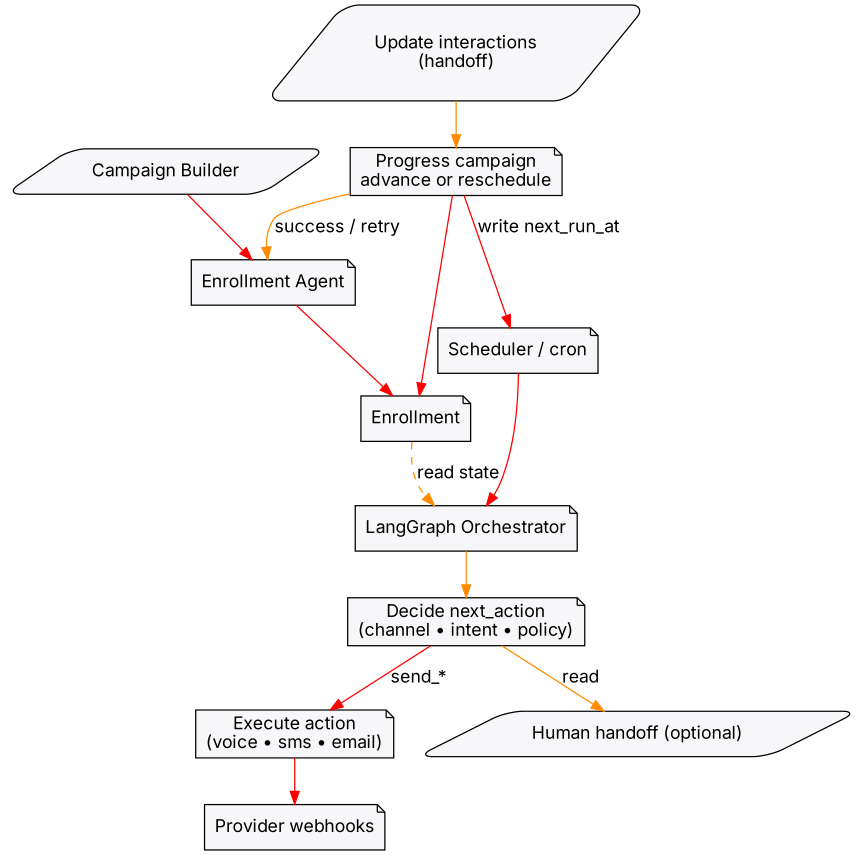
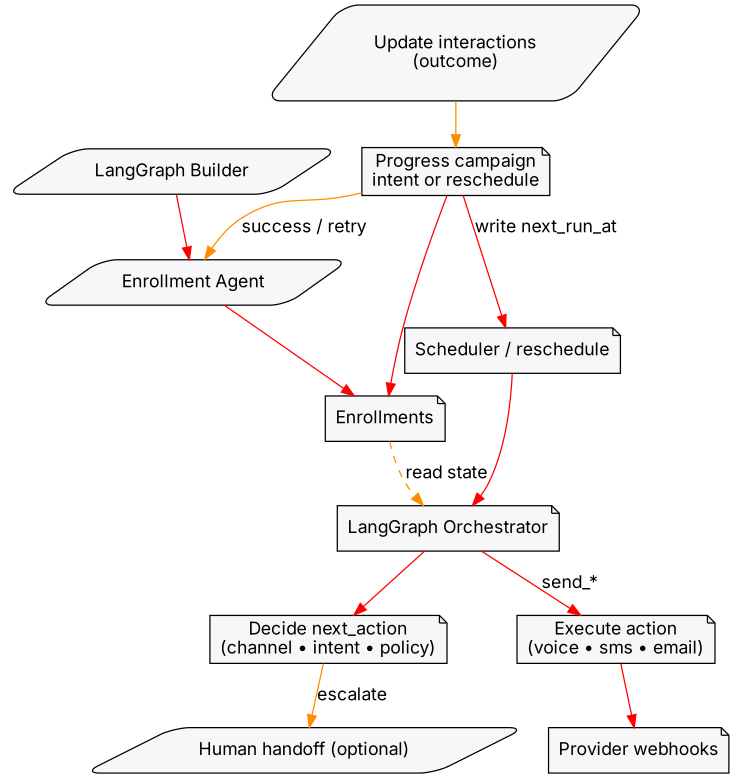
  digraph {
    rankdir=TB
    node [color="#999" fillcolor="#f7f7f9" fontname="Inter,Arial" shape=note style="rounded,filled"]
    edge [color=red fontname="Inter,Arial"]
-   n1 [label="Campaign Builder" shape=parallelogram]
-   n2 [label="Enrollment Agent"]
-   n3 [label=Enrollment]
+   n1 [label="LangGraph Builder" shape=parallelogram]
+   n2 [label="Enrollment Agent" shape=parallelogram]
+   n3 [label=Enrollments]
    n4 [label="LangGraph Orchestrator"]
    n5 [label="Decide next_action\n(channel • intent • policy)"]
-   n6 [label="Scheduler / cron"]
+   n6 [label="Scheduler / reschedule"]
    n7 [label="Execute action\n(voice • sms • email)"]
    n8 [label="Human handoff (optional)" shape=parallelogram]
    n9 [label="Provider webhooks"]
-   n10 [label="Update interactions\n(handoff)" shape=parallelogram]
-   n11 [label="Progress campaign\nadvance or reschedule"]
+   n10 [label="Update interactions\n(outcome)" shape=parallelogram]
+   n11 [label="Progress campaign\nintent or reschedule"]
    n1 -> n2
    n2 -> n3
    n3 -> n4 [color=darkorange label="read state" style=dashed]
-   n4 -> n5 [color=darkorange]
-   n5 -> n7 [label="send_*"]
-   n5 -> n8 [color=darkorange label=read]
+   n4 -> n5
+   n4 -> n7 [label="send_*"]
+   n5 -> n8 [color=darkorange label=escalate]
    n6 -> n4
    n7 -> n9
    n10 -> n11 [color=darkorange]
    n11 -> n2 [color=darkorange label="success / retry"]
    n11 -> n3
    n11 -> n6 [label="write next_run_at"]
  }
